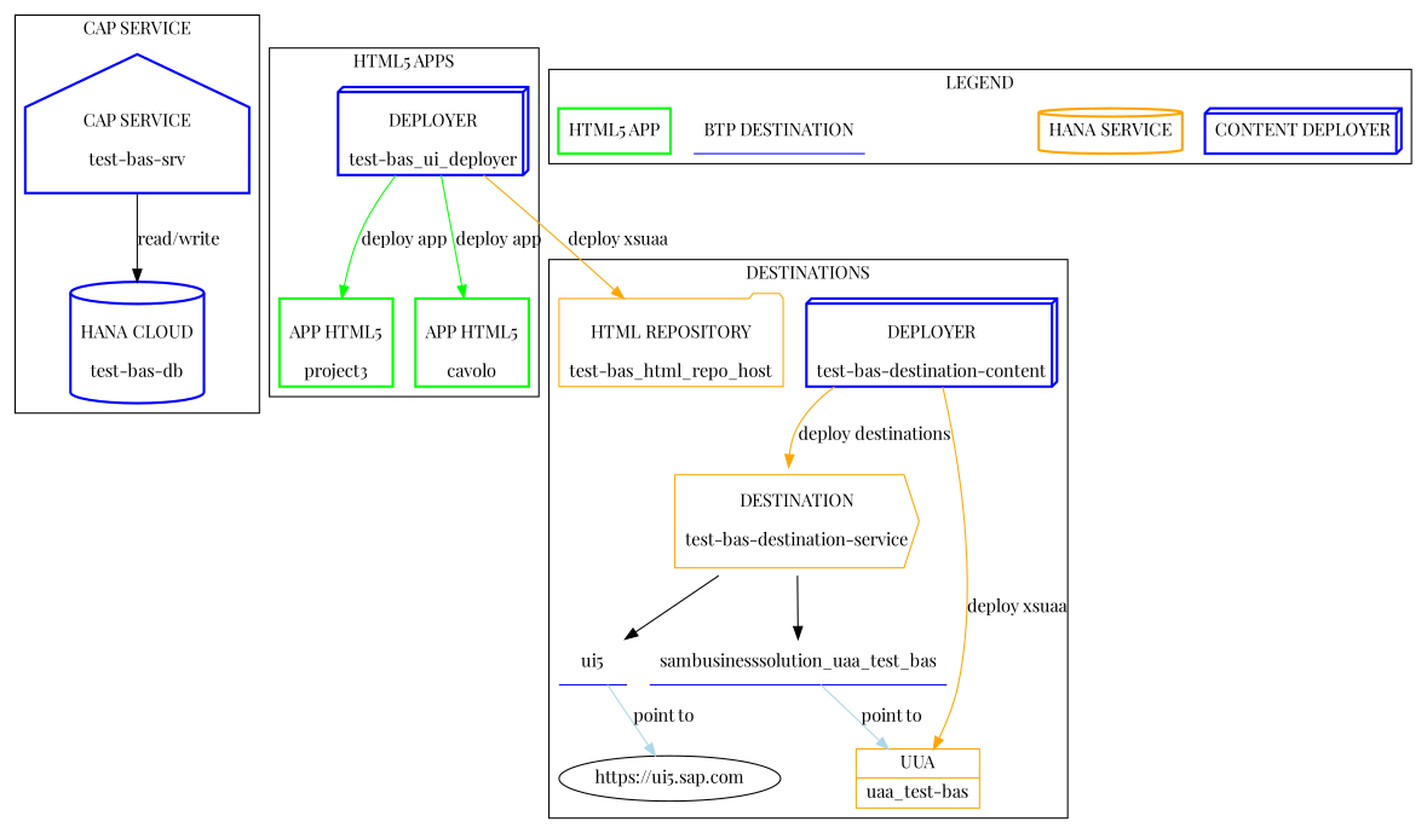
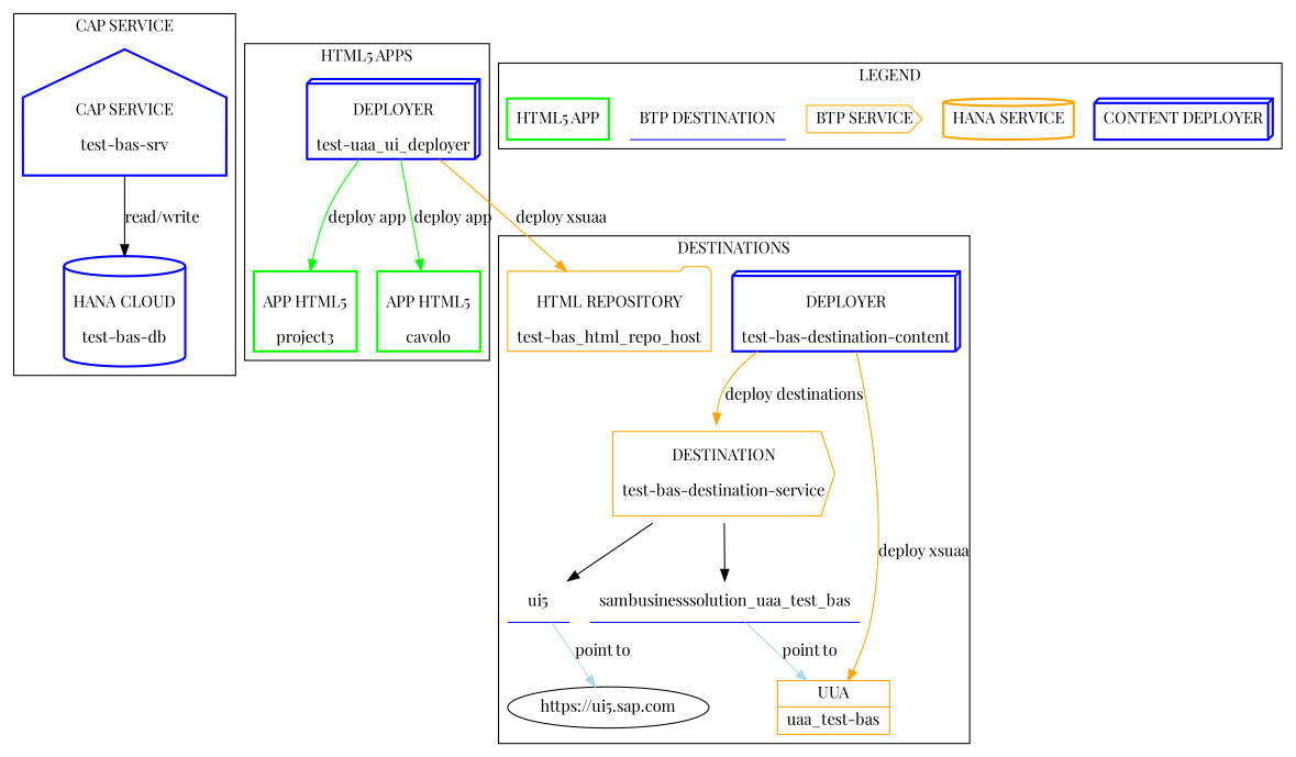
  digraph {
    fontname="Playfair Display"
    node [color=blue fontname="Playfair Display" shape=box3d style=bold]
    edge [fontname="Playfair Display"]
    n1 [label="\nHANA CLOUD\n\ntest-bas-db" shape=cylinder]
    n2 [label="\nCAP SERVICE\n\ntest-bas-srv" shape=house]
    n3 [label="\nDEPLOYER\n\ntest-bas-destination-content"]
    n4 [color=orange label="\nDESTINATION\n\ntest-bas-destination-service\n\n" shape=cds style=""]
    n5 [color=orange label="{UUA|uaa_test-bas}" shape=record style=""]
    n6 [label=sambusinesssolution_uaa_test_bas shape=underline style=""]
    n7 [label=ui5 shape=underline style=""]
    n8 [color=orange label="\nHTML REPOSITORY\n\ntest-bas_html_repo_host" shape=folder style=""]
    "https://ui5.sap.com" [color="" shape="" style=""]
-   n10 [label="\nDEPLOYER\n\ntest-bas_ui_deployer"]
+   n10 [label="\nDEPLOYER\n\ntest-uaa_ui_deployer"]
    n11 [color=green label="\nAPP HTML5\n\nproject3" shape=rect]
    n12 [color=green label="\nAPP HTML5\n\ncavolo" shape=rect]
    "CONTENT DEPLOYER"
    "HANA SERVICE" [color=orange shape=cylinder]
+   "BTP SERVICE" [color=orange shape=cds style=""]
    "BTP DESTINATION" [shape=underline style=""]
    "HTML5 APP" [color=green shape=rect]
    subgraph cluster_1 {
      label="CAP SERVICE"
      n1
      n2
    }
    subgraph cluster_2 {
      label=DESTINATIONS
      n3
      n4
      n5
      n6
      n7
      n8
      "https://ui5.sap.com"
    }
    subgraph cluster_3 {
      label="HTML5 APPS"
      n10
      n11
      n12
    }
    subgraph cluster_4 {
      label=LEGEND
      "CONTENT DEPLOYER"
      "HANA SERVICE"
+     "BTP SERVICE"
      "BTP DESTINATION"
      "HTML5 APP"
    }
    n2 -> n1 [label="read/write"]
    n3 -> n4 [color=orange label="deploy destinations"]
    n3 -> n5 [color=orange label="deploy xsuaa"]
    n4 -> n6
    n4 -> n7
    n6 -> n5 [color=lightblue label="point to"]
    n7 -> "https://ui5.sap.com" [color=lightblue label="point to"]
    n10 -> n8 [color=orange label="deploy xsuaa"]
    n10 -> n11 [color=green label="deploy app"]
    n10 -> n12 [color=green label="deploy app"]
  }
